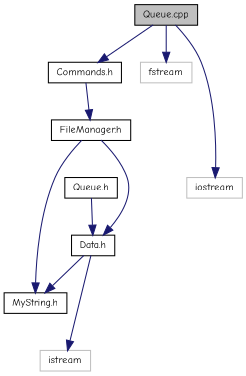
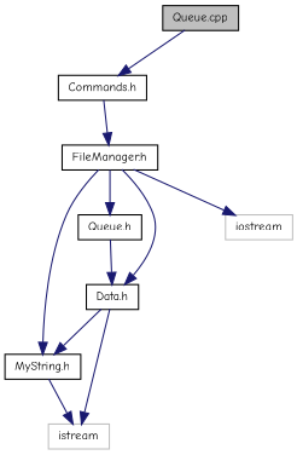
  digraph {
    fontname="Comic Neue"
    node [color=black fillcolor=white fontname="Comic Neue" fontsize=10 shape=record style=filled]
    edge [color=midnightblue fontname="Comic Neue" fontsize=10 labelfontname=Helvetica labelfontsize=10 style=solid]
    n1 [fillcolor=grey75 fontcolor=black height=0.2 label="Queue.cpp" width=0.4]
    n2 [height=0.2 label="Commands.h" width=0.4]
-   n3 [color=grey75 height=0.2 label=fstream width=0.4]
    n4 [color=grey75 height=0.2 label=iostream width=0.4]
    n5 [height=0.2 label="FileManager.h" width=0.4]
    n6 [height=0.2 label="MyString.h" width=0.4]
    n7 [height=0.2 label="Queue.h" width=0.4]
    n8 [height=0.2 label="Data.h" width=0.4]
    n9 [color=grey75 height=0.2 label=istream width=0.4]
    n1 -> n2
-   n1 -> n3
-   n1 -> n4
+   n5 -> n4
    n2 -> n5
    n5 -> n6
+   n5 -> n7
    n5 -> n8
+   n6 -> n9
    n7 -> n8
    n8 -> n6
    n8 -> n9
  }
